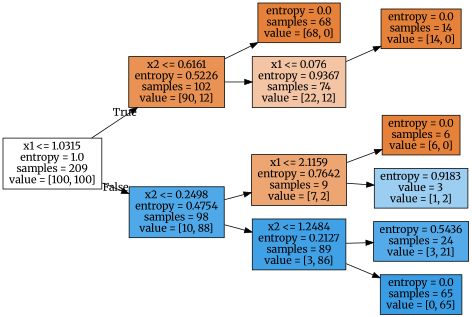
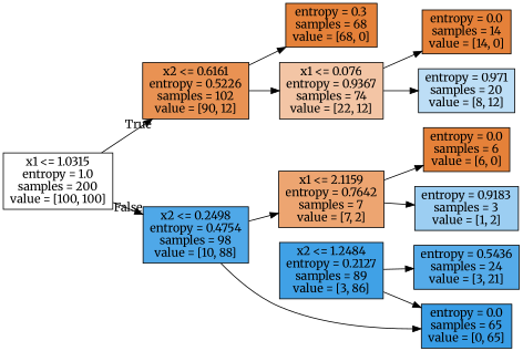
  digraph {
    fontname=Merriweather
    rankdir=LR
    node [color=black fillcolor="#e58139ff" fontname=Merriweather shape=box style=filled]
    edge [fontname=Merriweather]
-   n1 [fillcolor="#e5813900" label="x1 <= 1.0315\nentropy = 1.0\nsamples = 209\nvalue = [100, 100]"]
+   n1 [fillcolor="#e5813900" label="x1 <= 1.0315\nentropy = 1.0\nsamples = 200\nvalue = [100, 100]"]
    n2 [fillcolor="#e58139dd" label="x2 <= 0.6161\nentropy = 0.5226\nsamples = 102\nvalue = [90, 12]"]
    n3 [fillcolor="#399de5e2" label="x2 <= 0.2498\nentropy = 0.4754\nsamples = 98\nvalue = [10, 88]"]
-   n4 [label="entropy = 0.0\nsamples = 68\nvalue = [68, 0]"]
+   n4 [label="entropy = 0.3\nsamples = 68\nvalue = [68, 0]"]
    n5 [fillcolor="#e5813974" label="x1 <= 0.076\nentropy = 0.9367\nsamples = 74\nvalue = [22, 12]"]
-   n6 [fillcolor="#e58139b6" label="x1 <= 2.1159\nentropy = 0.7642\nsamples = 9\nvalue = [7, 2]"]
+   n6 [fillcolor="#e58139b6" label="x1 <= 2.1159\nentropy = 0.7642\nsamples = 7\nvalue = [7, 2]"]
    n7 [fillcolor="#399de5f6" label="x2 <= 1.2484\nentropy = 0.2127\nsamples = 89\nvalue = [3, 86]"]
    n8 [label="entropy = 0.0\nsamples = 14\nvalue = [14, 0]"]
+   n9 [fillcolor="#399de555" label="entropy = 0.971\nsamples = 20\nvalue = [8, 12]"]
    n10 [label="entropy = 0.0\nsamples = 6\nvalue = [6, 0]"]
-   n11 [fillcolor="#399de57f" label="entropy = 0.9183\nvalue = 3\nvalue = [1, 2]"]
+   n11 [fillcolor="#399de57f" label="entropy = 0.9183\nsamples = 3\nvalue = [1, 2]"]
    n12 [fillcolor="#399de5db" label="entropy = 0.5436\nsamples = 24\nvalue = [3, 21]"]
    n13 [fillcolor="#399de5ff" label="entropy = 0.0\nsamples = 65\nvalue = [0, 65]"]
    n1 -> n2 [headlabel=True labelangle=45 labeldistance=2.5]
    n1 -> n3 [headlabel=False labelangle=-45 labeldistance=2.5]
    n2 -> n4
    n2 -> n5
    n3 -> n6
-   n3 -> n7
+   n3 -> n13
    n5 -> n8
+   n5 -> n9
    n6 -> n10
    n6 -> n11
    n7 -> n12
    n7 -> n13
  }
